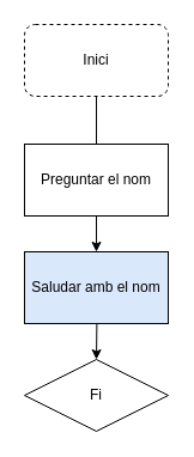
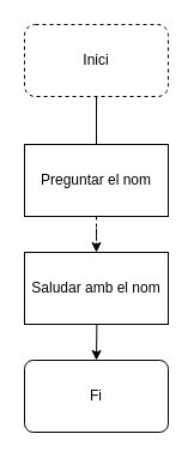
  <mxCell id="0" />
  <mxCell id="1" parent="0" />
  <mxCell id="2" value="" style="edgeStyle=orthogonalEdgeStyle;rounded=0;orthogonalLoop=1;jettySize=auto;html=1;" edge="1" parent="1" source="3"><mxGeometry relative="1" as="geometry"><mxPoint x="80" y="160" as="targetPoint" /></mxGeometry></mxCell>
  <mxCell id="3" value="&lt;div&gt;Inici&lt;/div&gt;" style="rounded=1;whiteSpace=wrap;html=1;dashed=1;" vertex="1" parent="1"><mxGeometry x="20" width="120" height="60" as="geometry" y="20" /></mxCell>
  <mxCell id="4" value="" style="edgeStyle=orthogonalEdgeStyle;rounded=0;orthogonalLoop=1;jettySize=auto;html=1;" edge="1" parent="1" target="5"><mxGeometry relative="1" as="geometry"><mxPoint x="80" y="220" as="sourcePoint" /></mxGeometry></mxCell>
- <mxCell id="5" value="Fi" style="rhombus;whiteSpace=wrap;html=1;arcSize=12;" vertex="1" parent="1"><mxGeometry x="20" y="300" width="120" height="60" as="geometry" /></mxCell>
- <mxCell id="6" value="" style="edgeStyle=orthogonalEdgeStyle;rounded=0;orthogonalLoop=1;jettySize=auto;html=1;" edge="1" parent="1" source="7" target="8"><mxGeometry relative="1" as="geometry" /></mxCell>
+ <mxCell id="5" value="Fi" style="whiteSpace=wrap;html=1;rounded=1;arcSize=12;" vertex="1" parent="1"><mxGeometry x="20" y="300" width="120" height="60" as="geometry" /></mxCell>
+ <mxCell id="6" value="" style="edgeStyle=orthogonalEdgeStyle;rounded=0;orthogonalLoop=1;jettySize=auto;html=1;dashed=1;" edge="1" parent="1" source="7" target="8"><mxGeometry relative="1" as="geometry" /></mxCell>
  <mxCell id="7" value="&lt;div&gt;Preguntar el nom&lt;/div&gt;" style="whiteSpace=wrap;html=1;rounded=1;arcSize=0;" vertex="1" parent="1"><mxGeometry x="20" y="120" width="120" height="60" as="geometry" /></mxCell>
- <mxCell id="8" value="&lt;div&gt;Saludar amb el nom&lt;/div&gt;" style="whiteSpace=wrap;html=1;rounded=1;arcSize=0;fillColor=#dae8fc;" vertex="1" parent="1"><mxGeometry x="20" y="210" width="120" height="60" as="geometry" /></mxCell>
+ <mxCell id="8" value="&lt;div&gt;Saludar amb el nom&lt;/div&gt;" style="whiteSpace=wrap;html=1;rounded=1;arcSize=0;" vertex="1" parent="1"><mxGeometry x="20" y="210" width="120" height="60" as="geometry" /></mxCell>
